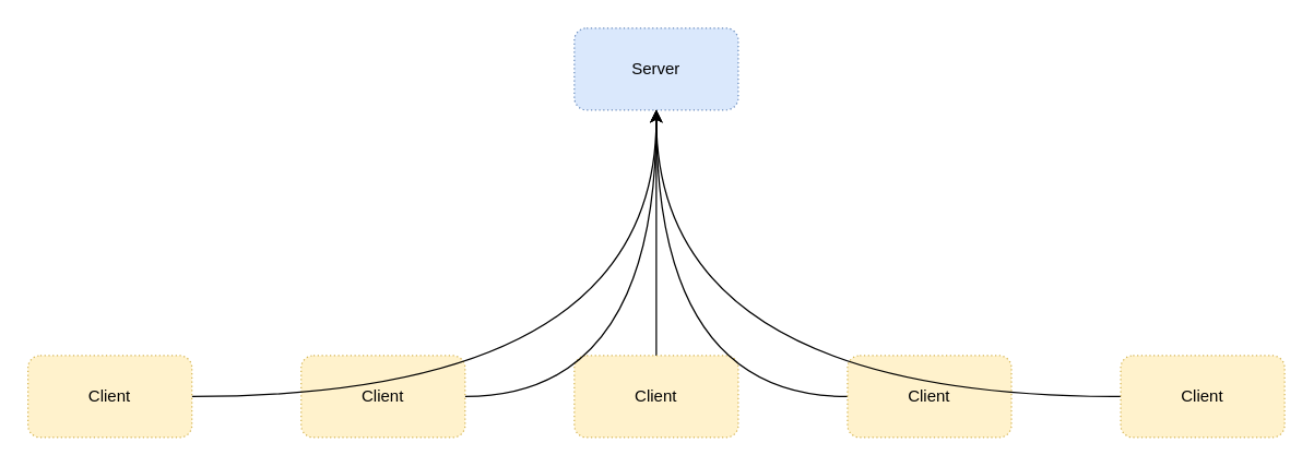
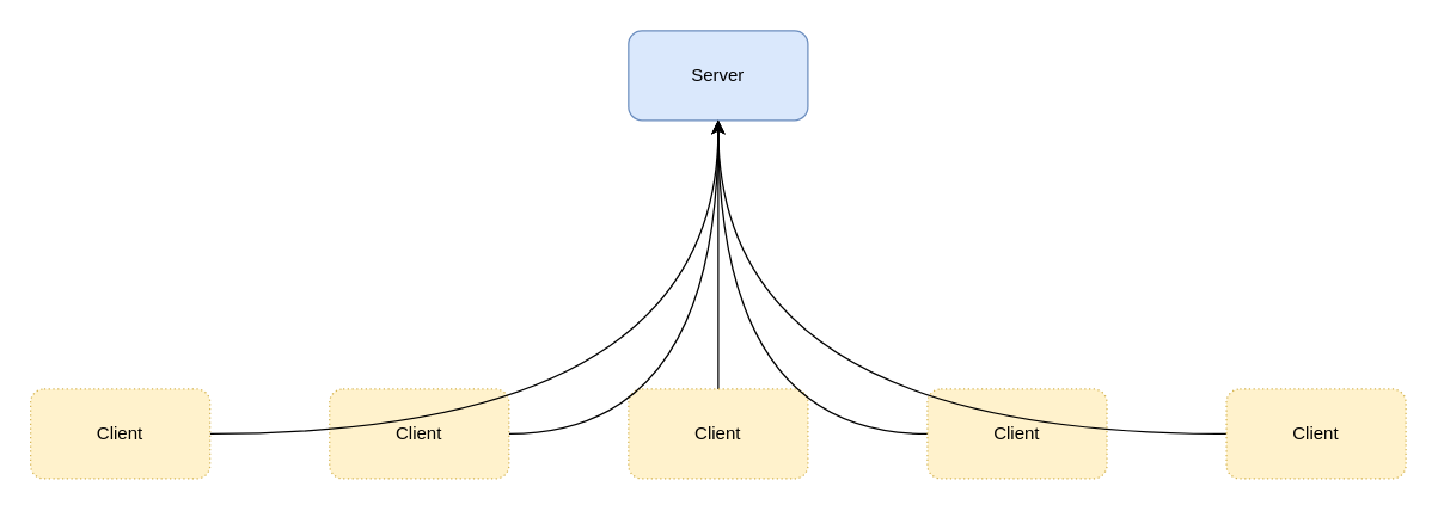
  <mxCell id="0" />
  <mxCell id="1" parent="0" />
- <mxCell id="2" value="Server" style="rounded=1;whiteSpace=wrap;html=1;dashed=1;dashPattern=1 2;strokeColor=#6c8ebf;fillColor=#dae8fc;" parent="1" vertex="1"><mxGeometry x="420" y="20" width="120" height="60" as="geometry" /></mxCell>
+ <mxCell id="2" value="Server" style="rounded=1;whiteSpace=wrap;html=1;dashed=0;dashPattern=1 2;strokeColor=#6c8ebf;fillColor=#dae8fc;" parent="1" vertex="1"><mxGeometry x="420" y="20" width="120" height="60" as="geometry" /></mxCell>
  <mxCell id="3" style="edgeStyle=orthogonalEdgeStyle;curved=1;rounded=0;orthogonalLoop=1;jettySize=auto;html=1;entryX=0.5;entryY=1;entryDx=0;entryDy=0;" parent="1" source="4" target="2" edge="1"><mxGeometry relative="1" as="geometry" /></mxCell>
  <mxCell id="4" value="Client" style="rounded=1;whiteSpace=wrap;html=1;dashed=1;dashPattern=1 2;strokeColor=#d6b656;fillColor=#fff2cc;" parent="1" vertex="1"><mxGeometry x="420" y="260" width="120" height="60" as="geometry" /></mxCell>
  <mxCell id="5" style="edgeStyle=orthogonalEdgeStyle;curved=1;rounded=0;orthogonalLoop=1;jettySize=auto;html=1;" parent="1" source="6" target="2" edge="1"><mxGeometry relative="1" as="geometry" /></mxCell>
  <mxCell id="6" value="Client" style="rounded=1;whiteSpace=wrap;html=1;dashed=1;dashPattern=1 2;strokeColor=#d6b656;fillColor=#fff2cc;" parent="1" vertex="1"><mxGeometry x="620" y="260" width="120" height="60" as="geometry" /></mxCell>
  <mxCell id="7" style="edgeStyle=orthogonalEdgeStyle;curved=1;rounded=0;orthogonalLoop=1;jettySize=auto;html=1;entryX=0.5;entryY=1;entryDx=0;entryDy=0;" parent="1" source="8" target="2" edge="1"><mxGeometry relative="1" as="geometry" /></mxCell>
  <mxCell id="8" value="Client" style="rounded=1;whiteSpace=wrap;html=1;dashed=1;dashPattern=1 2;strokeColor=#d6b656;fillColor=#fff2cc;" parent="1" vertex="1"><mxGeometry x="820" y="260" width="120" height="60" as="geometry" /></mxCell>
  <mxCell id="9" style="edgeStyle=orthogonalEdgeStyle;curved=1;rounded=0;orthogonalLoop=1;jettySize=auto;html=1;entryX=0.5;entryY=1;entryDx=0;entryDy=0;" parent="1" source="10" target="2" edge="1"><mxGeometry relative="1" as="geometry" /></mxCell>
  <mxCell id="10" value="Client" style="rounded=1;whiteSpace=wrap;html=1;dashed=1;dashPattern=1 2;strokeColor=#d6b656;fillColor=#fff2cc;" parent="1" vertex="1"><mxGeometry x="220" y="260" width="120" height="60" as="geometry" /></mxCell>
  <mxCell id="11" style="edgeStyle=orthogonalEdgeStyle;curved=1;rounded=0;orthogonalLoop=1;jettySize=auto;html=1;" parent="1" source="12" target="2" edge="1"><mxGeometry relative="1" as="geometry" /></mxCell>
  <mxCell id="12" value="Client" style="rounded=1;whiteSpace=wrap;html=1;dashed=1;dashPattern=1 2;strokeColor=#d6b656;fillColor=#fff2cc;" parent="1" vertex="1"><mxGeometry x="20" y="260" width="120" height="60" as="geometry" /></mxCell>
